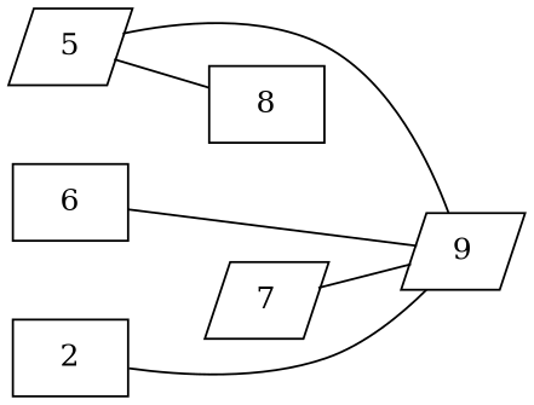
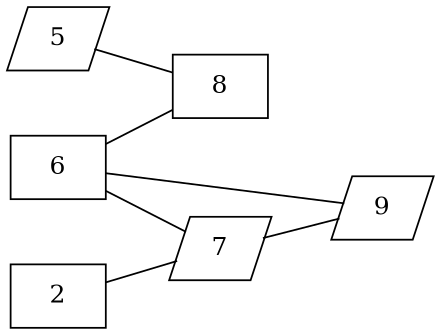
  graph {
    rankdir=LR
    node [shape=box]
    2
    9 [shape=parallelogram]
    8
    5 [shape=parallelogram]
    6
    7 [shape=parallelogram]
-   2 -- 9
-   5 -- 9
+   2 -- 7
    5 -- 8
    6 -- 9
+   6 -- 8
+   6 -- 7
    7 -- 9
  }
